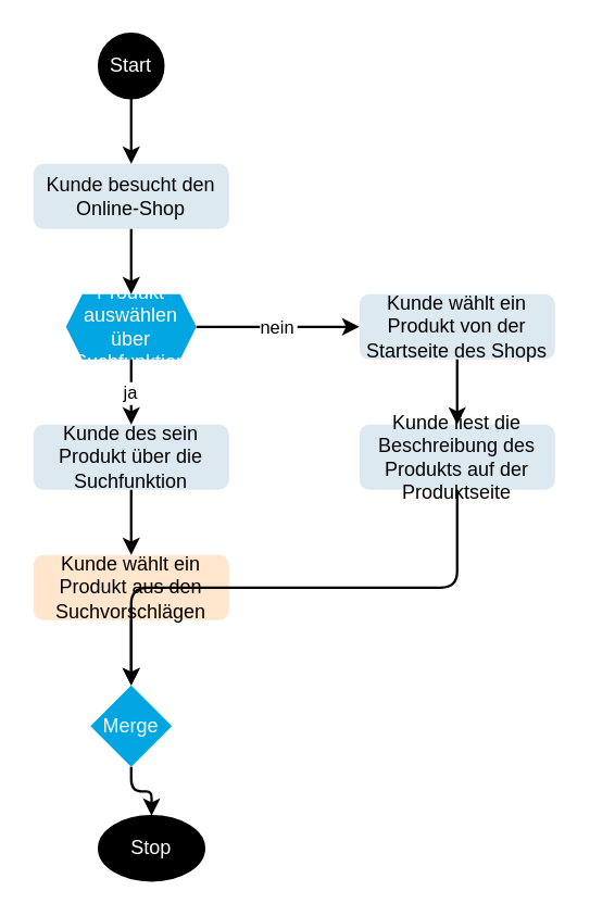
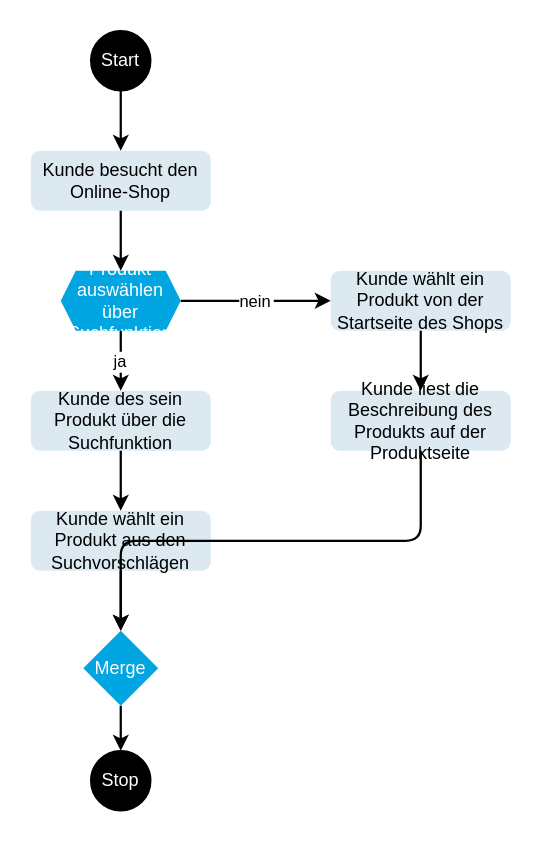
  <mxCell id="0" />
  <mxCell id="1" parent="0" />
  <mxCell id="2" value="Start" style="ellipse;whiteSpace=wrap;html=1;aspect=fixed;fillColor=#000000;fontColor=#ffffff;" vertex="1" parent="1"><mxGeometry x="60" y="20" width="40" height="40" as="geometry" /></mxCell>
  <mxCell id="3" value="Kunde besucht den Online-Shop" style="rounded=1;whiteSpace=wrap;html=1;strokeColor=none;fillColor=#DCE9F1;" vertex="1" parent="1"><mxGeometry x="20" y="100" width="120" height="40" as="geometry" /></mxCell>
  <mxCell id="4" value="Produkt auswählen über Suchfunktion" style="shape=hexagon;perimeter=hexagonPerimeter2;whiteSpace=wrap;html=1;fixedSize=1;align=center;verticalAlign=middle;fontFamily=Helvetica;fontSize=12;fontColor=#ffffff;fillColor=#00A5E1;strokeColor=none;size=10;" vertex="1" parent="1"><mxGeometry x="40" y="180" width="80" height="40" as="geometry" /></mxCell>
  <mxCell id="5" value="Kunde des sein Produkt über die Suchfunktion" style="rounded=1;whiteSpace=wrap;html=1;strokeColor=none;fillColor=#DCE9F1;" vertex="1" parent="1"><mxGeometry x="20" y="260" width="120" height="40" as="geometry" /></mxCell>
- <mxCell id="6" value="Kunde wählt ein Produkt aus den Suchvorschlägen" style="rounded=1;whiteSpace=wrap;html=1;strokeColor=none;fillColor=#ffe6cc;" vertex="1" parent="1"><mxGeometry x="20" y="340" width="120" height="40" as="geometry" /></mxCell>
+ <mxCell id="6" value="Kunde wählt ein Produkt aus den Suchvorschlägen" style="rounded=1;whiteSpace=wrap;html=1;strokeColor=none;fillColor=#DCE9F1;" vertex="1" parent="1"><mxGeometry x="20" y="340" width="120" height="40" as="geometry" /></mxCell>
  <mxCell id="7" value="Kunde wählt ein Produkt von der Startseite des Shops" style="rounded=1;whiteSpace=wrap;html=1;strokeColor=none;fillColor=#DCE9F1;" vertex="1" parent="1"><mxGeometry x="220" y="180" width="120" height="40" as="geometry" /></mxCell>
  <mxCell id="8" value="Kunde liest die Beschreibung des Produkts auf der Produktseite" style="rounded=1;whiteSpace=wrap;html=1;strokeColor=none;fillColor=#DCE9F1;" vertex="1" parent="1"><mxGeometry x="220" y="260" width="120" height="40" as="geometry" /></mxCell>
  <mxCell id="9" value="Merge" style="rhombus;whiteSpace=wrap;html=1;strokeColor=none;fillColor=#00A5E1;fontColor=#ffffff;" vertex="1" parent="1"><mxGeometry x="55" y="420" width="50" height="50" as="geometry" /></mxCell>
- <mxCell id="10" value="Stop" style="ellipse;whiteSpace=wrap;html=1;aspect=fixed;fillColor=#000000;fontColor=#ffffff;" vertex="1" parent="1"><mxGeometry x="60" y="500" width="65" height="40" as="geometry" /></mxCell>
+ <mxCell id="10" value="Stop" style="ellipse;whiteSpace=wrap;html=1;aspect=fixed;fillColor=#000000;fontColor=#ffffff;" vertex="1" parent="1"><mxGeometry x="60" y="500" width="40" height="40" as="geometry" /></mxCell>
  <mxCell id="11" value="" edge="1" source="2" target="3" parent="1" style="edgeStyle=elbowEdgeStyle;elbow=vertical;strokeWidth=1.5;"><mxGeometry relative="1" as="geometry" /></mxCell>
  <mxCell id="12" value="" edge="1" source="3" target="4" parent="1" style="edgeStyle=elbowEdgeStyle;elbow=vertical;strokeWidth=1.5;"><mxGeometry relative="1" as="geometry" /></mxCell>
  <mxCell id="13" value="ja" edge="1" source="4" target="5" parent="1" style="edgeStyle=elbowEdgeStyle;elbow=vertical;strokeWidth=1.5;"><mxGeometry relative="1" as="geometry" /></mxCell>
  <mxCell id="14" value="" edge="1" source="5" target="6" parent="1" style="edgeStyle=elbowEdgeStyle;elbow=vertical;strokeWidth=1.5;"><mxGeometry relative="1" as="geometry" /></mxCell>
  <mxCell id="15" value="nein" edge="1" source="4" target="7" parent="1" style="edgeStyle=elbowEdgeStyle;elbow=vertical;strokeWidth=1.5;"><mxGeometry relative="1" as="geometry" /></mxCell>
  <mxCell id="16" value="" edge="1" source="7" target="8" parent="1" style="edgeStyle=elbowEdgeStyle;elbow=vertical;strokeWidth=1.5;"><mxGeometry relative="1" as="geometry" /></mxCell>
  <mxCell id="17" value="" edge="1" source="6" target="9" parent="1" style="edgeStyle=elbowEdgeStyle;elbow=vertical;strokeWidth=1.5;"><mxGeometry relative="1" as="geometry" /></mxCell>
  <mxCell id="18" value="" edge="1" source="8" target="9" parent="1" style="edgeStyle=elbowEdgeStyle;elbow=vertical;strokeWidth=1.5;"><mxGeometry relative="1" as="geometry" /></mxCell>
  <mxCell id="19" value="" edge="1" source="9" target="10" parent="1" style="edgeStyle=elbowEdgeStyle;elbow=vertical;strokeWidth=1.5;"><mxGeometry relative="1" as="geometry" /></mxCell>
